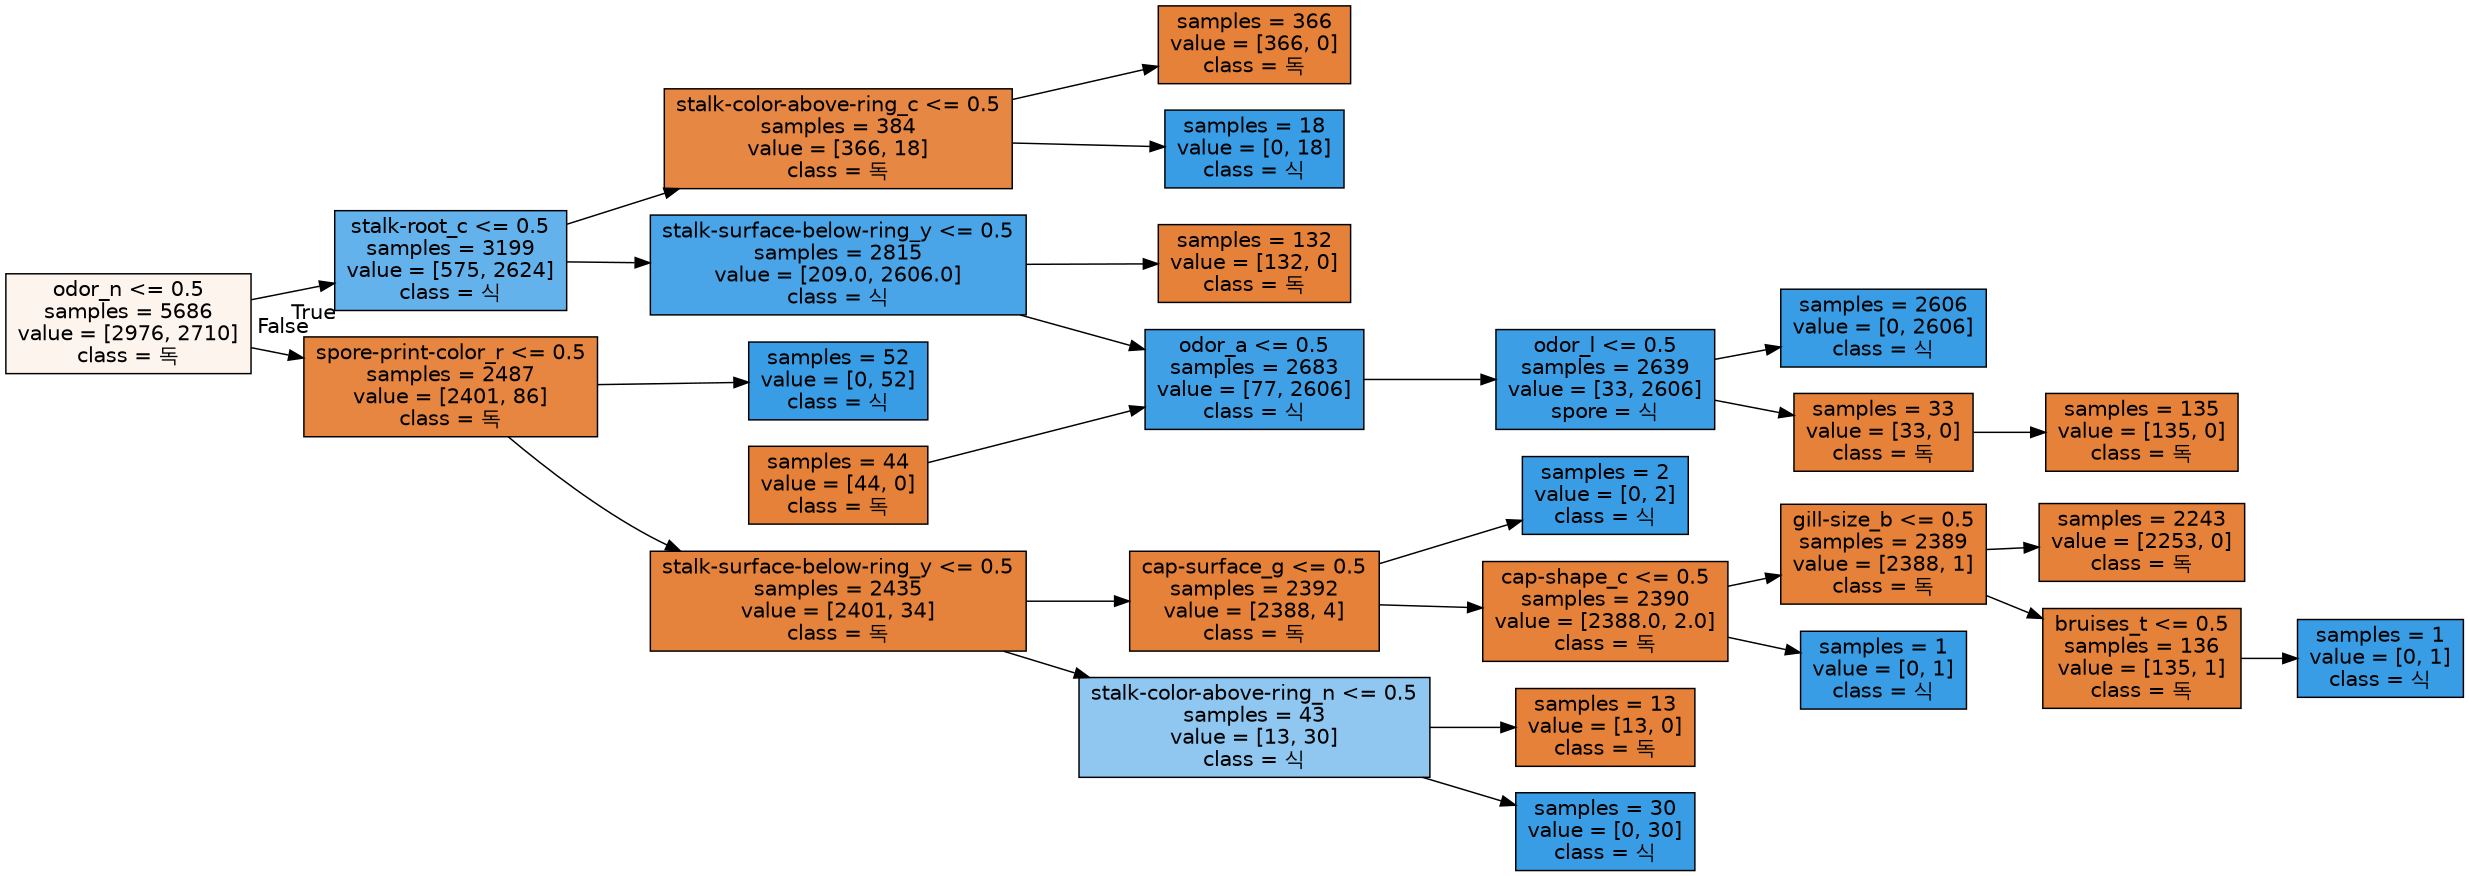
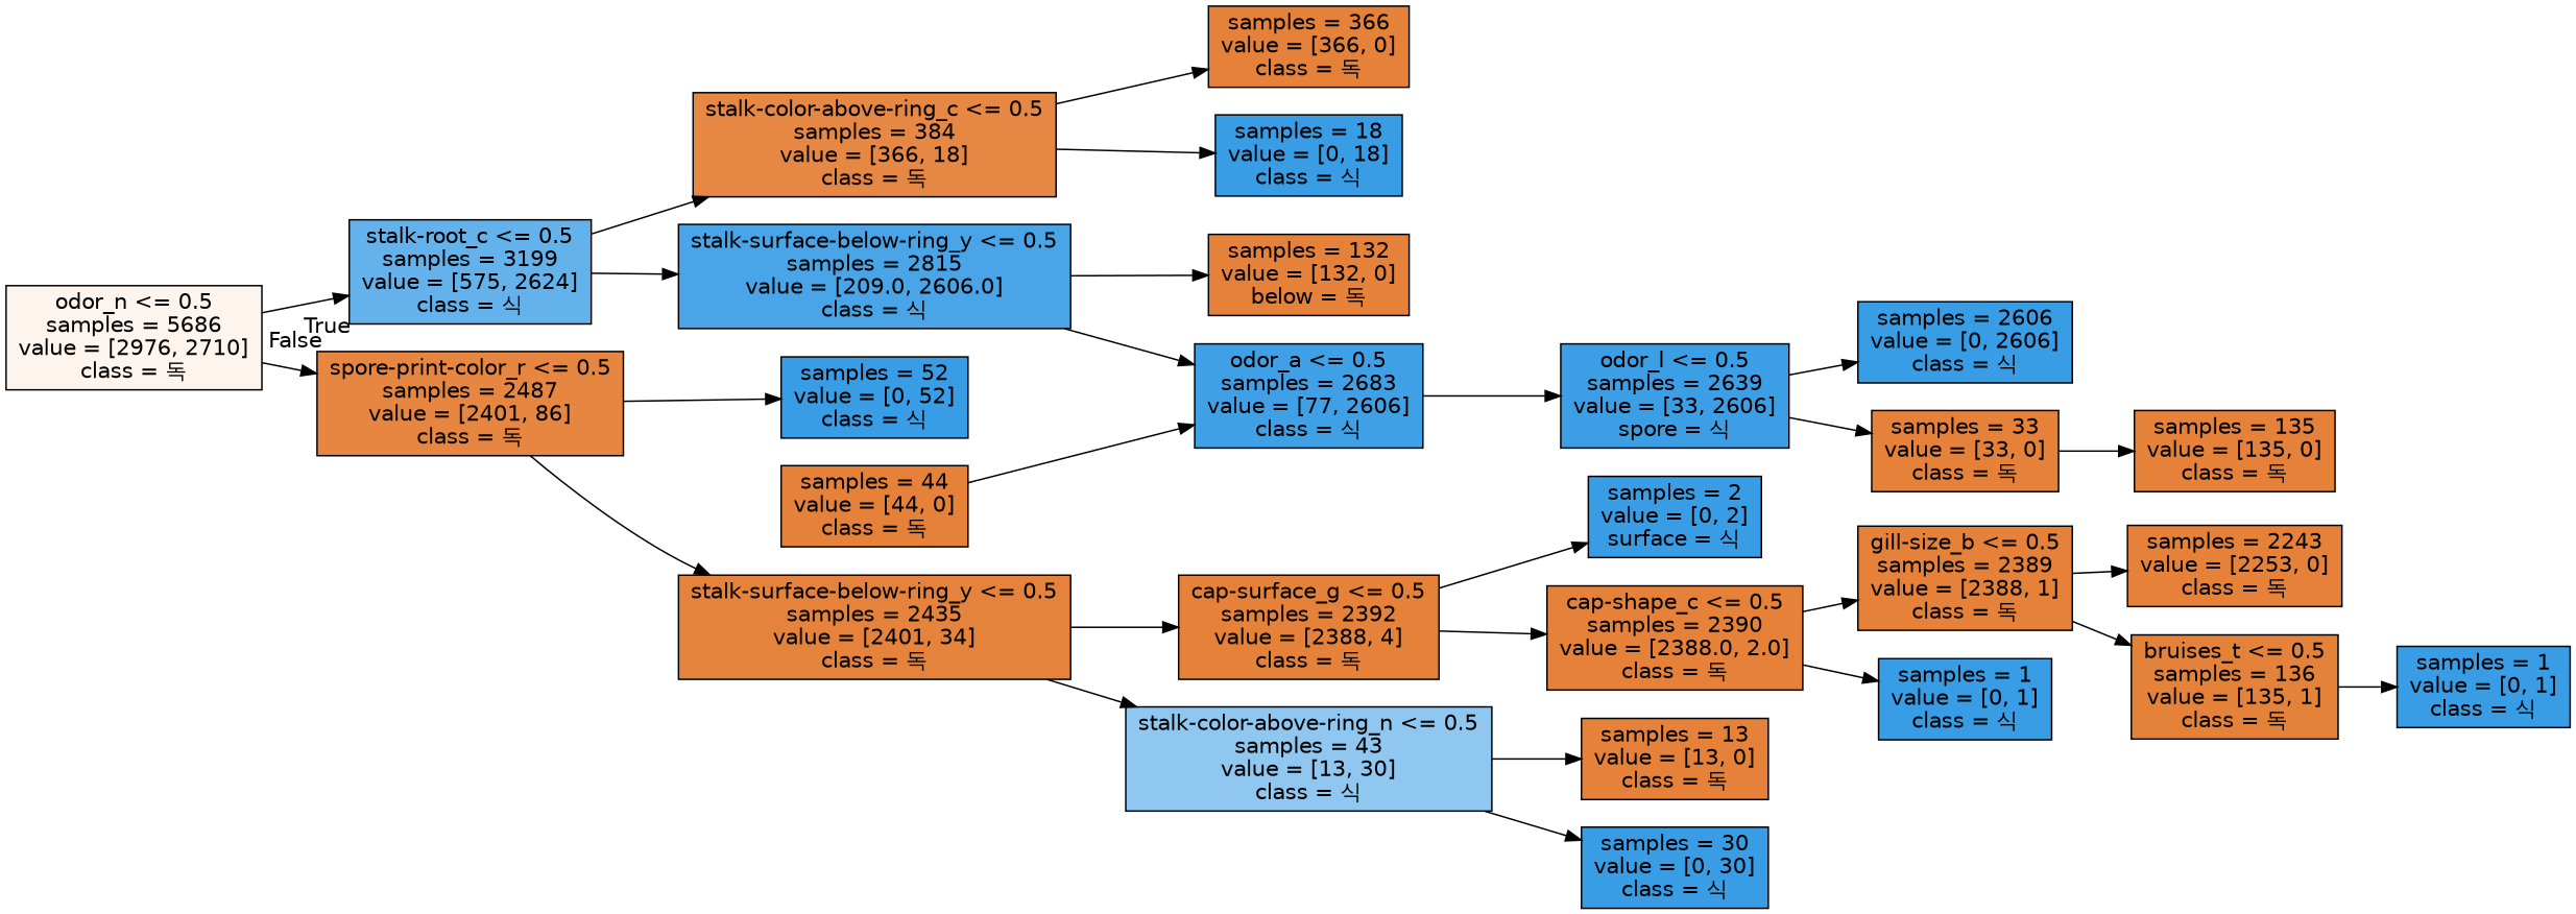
  digraph {
    rankdir=LR
    node [color=black fillcolor="#e58139" fontname=helvetica shape=box style=filled]
    edge [fontname=helvetica]
    n1 [fillcolor="#fdf4ed" label="odor_n <= 0.5\nsamples = 5686\nvalue = [2976, 2710]\nclass = 독"]
    n2 [fillcolor="#64b2eb" label="stalk-root_c <= 0.5\nsamples = 3199\nvalue = [575, 2624]\nclass = 식"]
    n3 [fillcolor="#e68640" label="spore-print-color_r <= 0.5\nsamples = 2487\nvalue = [2401, 86]\nclass = 독"]
    n4 [fillcolor="#49a5e7" label="stalk-surface-below-ring_y <= 0.5\nsamples = 2815\nvalue = [209.0, 2606.0]\nclass = 식"]
    n5 [fillcolor="#e68743" label="stalk-color-above-ring_c <= 0.5\nsamples = 384\nvalue = [366, 18]\nclass = 독"]
    n6 [fillcolor="#e5833c" label="stalk-surface-below-ring_y <= 0.5\nsamples = 2435\nvalue = [2401, 34]\nclass = 독"]
    n7 [fillcolor="#399de5" label="samples = 52\nvalue = [0, 52]\nclass = 식"]
    n8 [fillcolor="#3fa0e6" label="odor_a <= 0.5\nsamples = 2683\nvalue = [77, 2606]\nclass = 식"]
-   n9 [label="samples = 132\nvalue = [132, 0]\nclass = 독"]
+   n9 [label="samples = 132\nvalue = [132, 0]\nbelow = 독"]
    n10 [label="samples = 366\nvalue = [366, 0]\nclass = 독"]
    n11 [fillcolor="#399de5" label="samples = 18\nvalue = [0, 18]\nclass = 식"]
    n12 [fillcolor="#3c9ee5" label="odor_l <= 0.5\nsamples = 2639\nvalue = [33, 2606]\nspore = 식"]
    n13 [fillcolor="#399de5" label="samples = 2606\nvalue = [0, 2606]\nclass = 식"]
    n14 [label="samples = 33\nvalue = [33, 0]\nclass = 독"]
    n15 [label="samples = 44\nvalue = [44, 0]\nclass = 독"]
    n16 [label="samples = 135\nvalue = [135, 0]\nclass = 독"]
    n17 [label="cap-surface_g <= 0.5\nsamples = 2392\nvalue = [2388, 4]\nclass = 독"]
    n18 [fillcolor="#8fc7f0" label="stalk-color-above-ring_n <= 0.5\nsamples = 43\nvalue = [13, 30]\nclass = 식"]
    n19 [label="cap-shape_c <= 0.5\nsamples = 2390\nvalue = [2388.0, 2.0]\nclass = 독"]
-   n20 [fillcolor="#399de5" label="samples = 2\nvalue = [0, 2]\nclass = 식"]
+   n20 [fillcolor="#399de5" label="samples = 2\nvalue = [0, 2]\nsurface = 식"]
    n21 [fillcolor="#399de5" label="samples = 30\nvalue = [0, 30]\nclass = 식"]
    n22 [label="samples = 13\nvalue = [13, 0]\nclass = 독"]
    n23 [label="gill-size_b <= 0.5\nsamples = 2389\nvalue = [2388, 1]\nclass = 독"]
    n24 [fillcolor="#399de5" label="samples = 1\nvalue = [0, 1]\nclass = 식"]
    n25 [fillcolor="#e5823a" label="bruises_t <= 0.5\nsamples = 136\nvalue = [135, 1]\nclass = 독"]
    n26 [label="samples = 2243\nvalue = [2253, 0]\nclass = 독"]
    n27 [fillcolor="#399de5" label="samples = 1\nvalue = [0, 1]\nclass = 식"]
    n1 -> n2 [headlabel=True labelangle=45 labeldistance=2.5]
    n1 -> n3 [headlabel=False labelangle=-45 labeldistance=2.5]
    n2 -> n4
    n2 -> n5
    n3 -> n6
    n3 -> n7
    n4 -> n8
    n4 -> n9
    n5 -> n10
    n5 -> n11
    n6 -> n17
    n6 -> n18
    n8 -> n12
    n12 -> n13
    n12 -> n14
    n14 -> n16
    n15 -> n8
    n17 -> n19
    n17 -> n20
    n18 -> n21
    n18 -> n22
    n19 -> n23
    n19 -> n24
    n23 -> n25
    n23 -> n26
    n25 -> n27
  }
